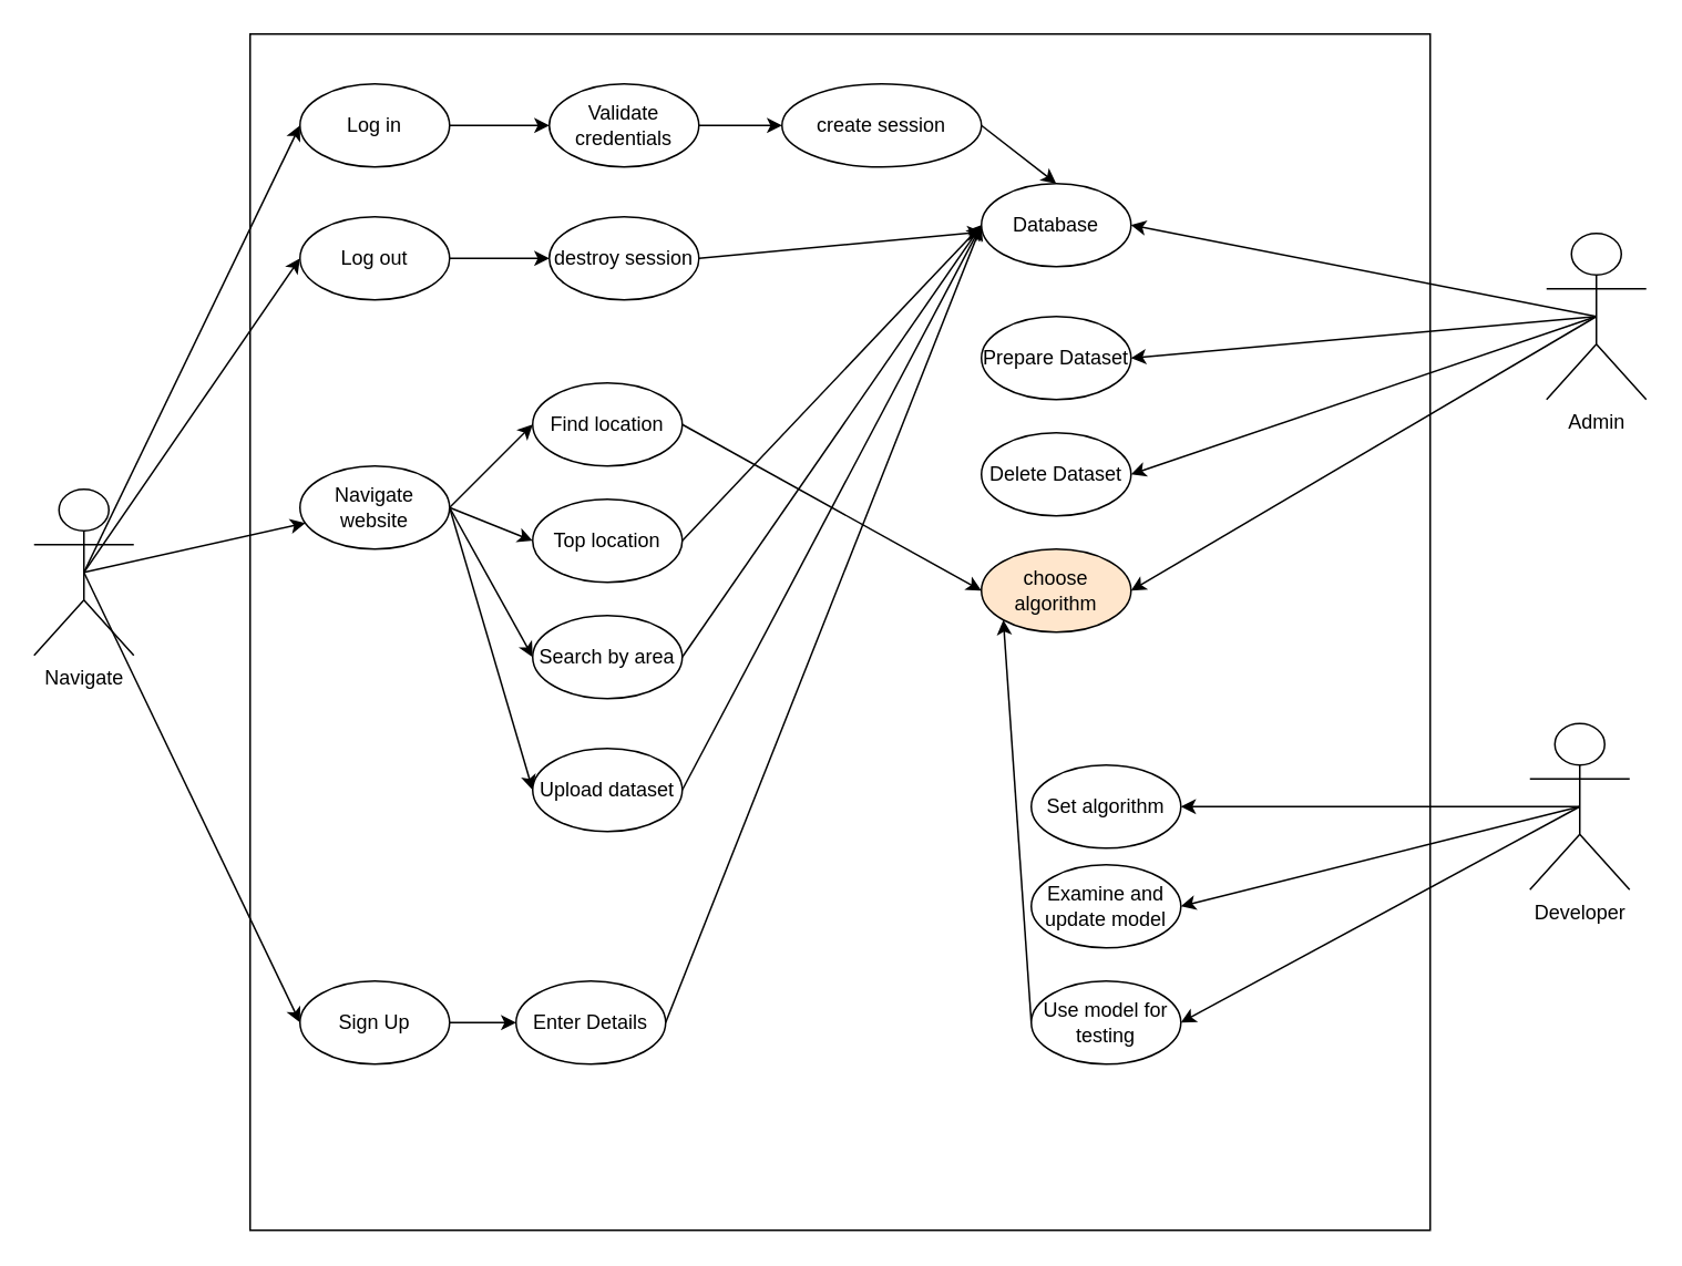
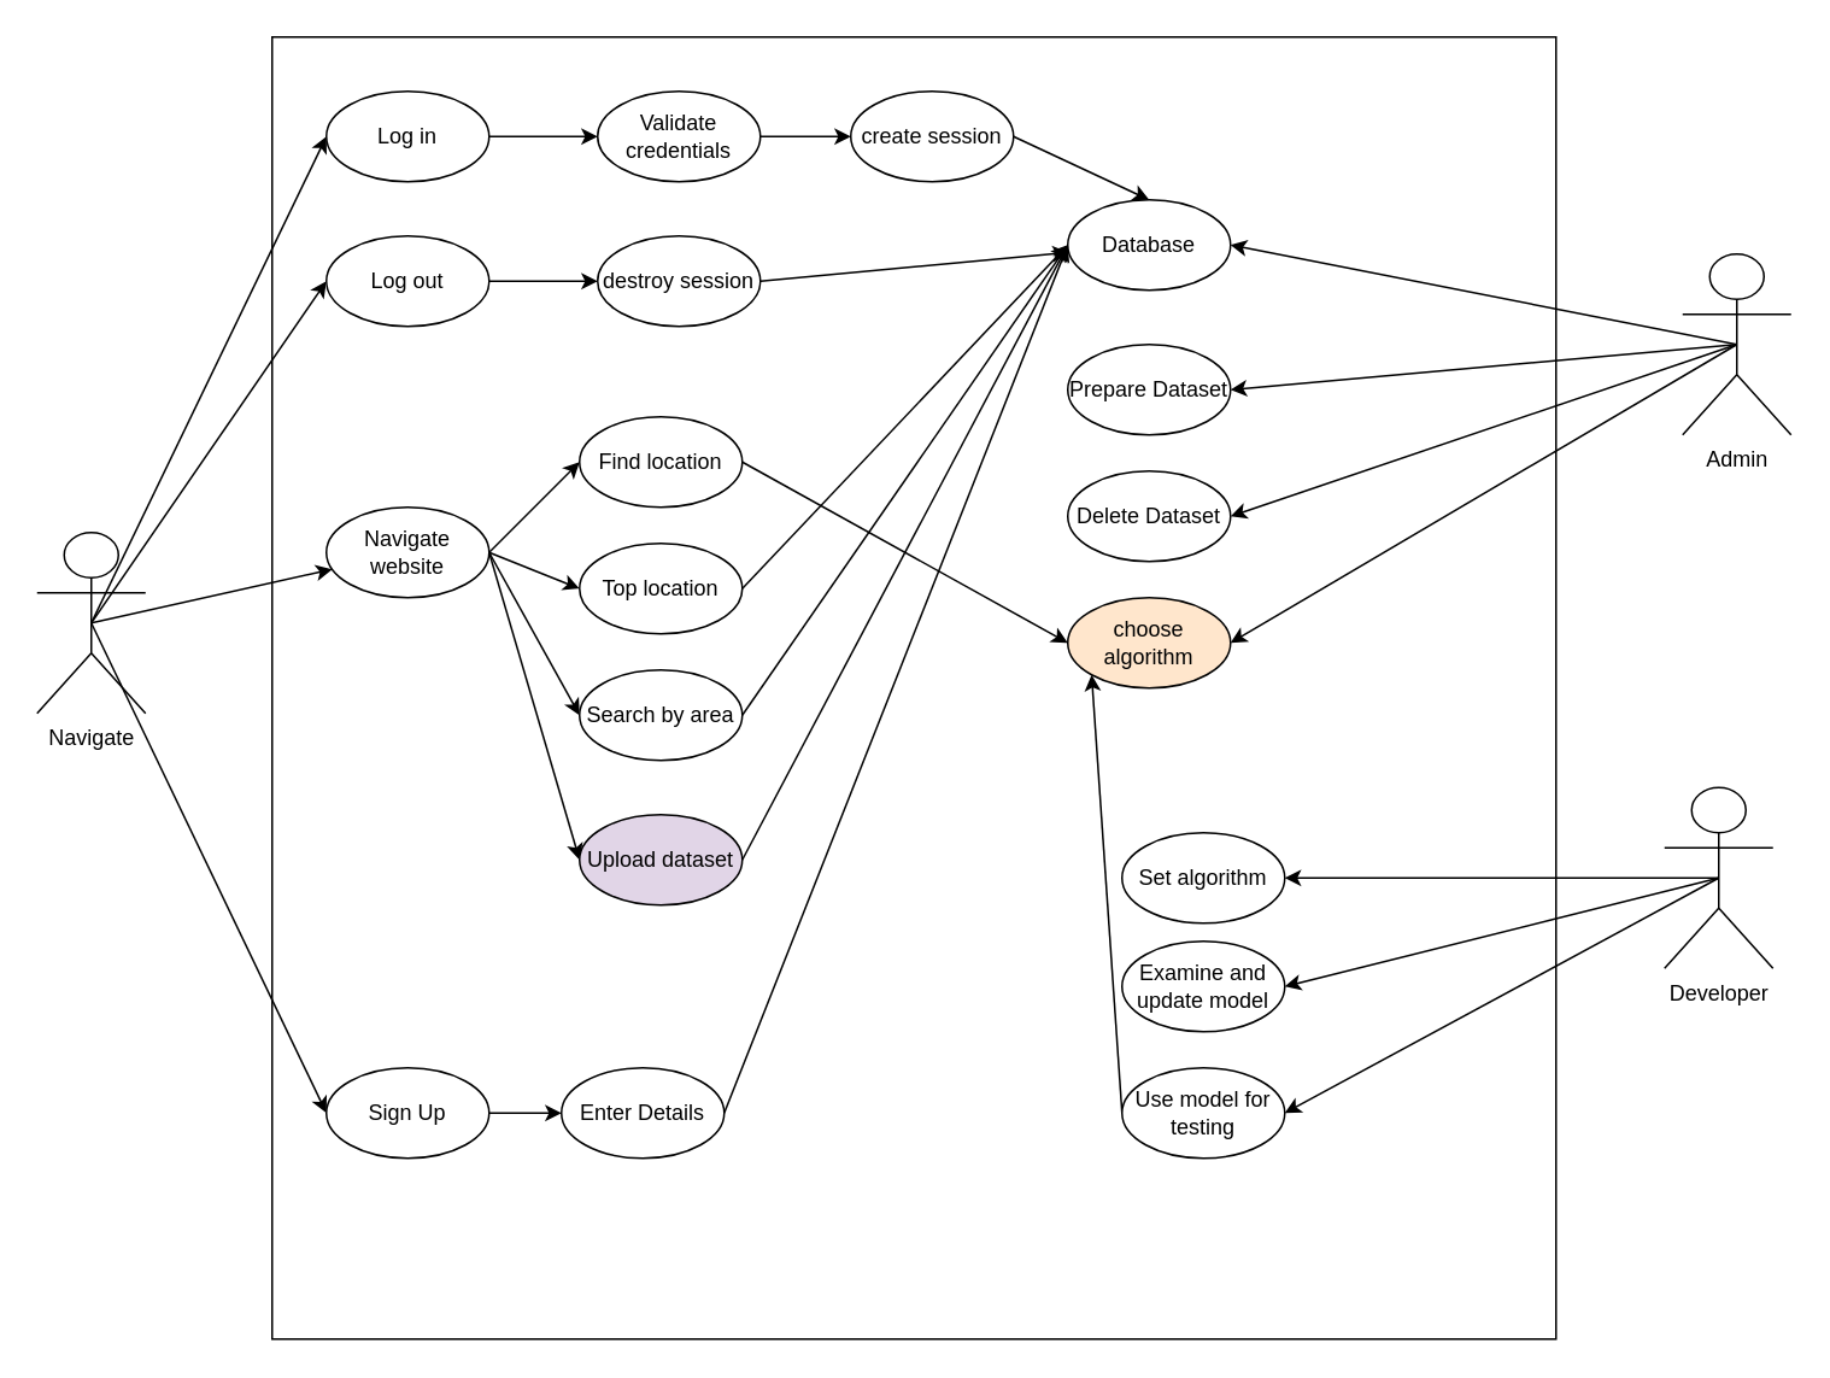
  <mxCell id="0" />
  <mxCell id="1" parent="0" />
  <mxCell id="2" value="" style="rounded=0;whiteSpace=wrap;html=1;" vertex="1" parent="1"><mxGeometry x="150" y="20" width="710" height="720" as="geometry" /></mxCell>
  <mxCell id="3" style="edgeStyle=none;rounded=0;orthogonalLoop=1;jettySize=auto;html=1;exitX=1;exitY=0.5;exitDx=0;exitDy=0;entryX=0;entryY=0.5;entryDx=0;entryDy=0;" edge="1" parent="1" source="7" target="19"><mxGeometry relative="1" as="geometry" /></mxCell>
  <mxCell id="4" style="edgeStyle=none;rounded=0;orthogonalLoop=1;jettySize=auto;html=1;exitX=1;exitY=0.5;exitDx=0;exitDy=0;entryX=0;entryY=0.5;entryDx=0;entryDy=0;" edge="1" parent="1" source="7" target="21"><mxGeometry relative="1" as="geometry" /></mxCell>
  <mxCell id="5" style="edgeStyle=none;rounded=0;orthogonalLoop=1;jettySize=auto;html=1;exitX=1;exitY=0.5;exitDx=0;exitDy=0;entryX=0;entryY=0.5;entryDx=0;entryDy=0;" edge="1" parent="1" source="7" target="23"><mxGeometry relative="1" as="geometry" /></mxCell>
  <mxCell id="6" style="edgeStyle=none;rounded=0;orthogonalLoop=1;jettySize=auto;html=1;exitX=1;exitY=0.5;exitDx=0;exitDy=0;entryX=0;entryY=0.5;entryDx=0;entryDy=0;" edge="1" parent="1" source="7" target="26"><mxGeometry relative="1" as="geometry" /></mxCell>
  <mxCell id="7" value="Navigate website" style="ellipse;whiteSpace=wrap;html=1;" vertex="1" parent="1"><mxGeometry x="180" y="280" width="90" height="50" as="geometry" /></mxCell>
  <mxCell id="8" style="edgeStyle=none;rounded=0;orthogonalLoop=1;jettySize=auto;html=1;exitX=1;exitY=0.5;exitDx=0;exitDy=0;entryX=0;entryY=0.5;entryDx=0;entryDy=0;" edge="1" parent="1" source="9" target="17"><mxGeometry relative="1" as="geometry" /></mxCell>
  <mxCell id="9" value="Log out" style="ellipse;whiteSpace=wrap;html=1;" vertex="1" parent="1"><mxGeometry x="180" y="130" width="90" height="50" as="geometry" /></mxCell>
  <mxCell id="10" style="edgeStyle=none;rounded=0;orthogonalLoop=1;jettySize=auto;html=1;exitX=1;exitY=0.5;exitDx=0;exitDy=0;entryX=0;entryY=0.5;entryDx=0;entryDy=0;" edge="1" parent="1" source="11" target="13"><mxGeometry relative="1" as="geometry" /></mxCell>
  <mxCell id="11" value="Log in" style="ellipse;whiteSpace=wrap;html=1;" vertex="1" parent="1"><mxGeometry x="180" y="50" width="90" height="50" as="geometry" /></mxCell>
  <mxCell id="12" style="edgeStyle=none;rounded=0;orthogonalLoop=1;jettySize=auto;html=1;exitX=1;exitY=0.5;exitDx=0;exitDy=0;" edge="1" parent="1" source="13" target="15"><mxGeometry relative="1" as="geometry" /></mxCell>
  <mxCell id="13" value="Validate credentials" style="ellipse;whiteSpace=wrap;html=1;" vertex="1" parent="1"><mxGeometry x="330" y="50" width="90" height="50" as="geometry" /></mxCell>
  <mxCell id="14" style="edgeStyle=none;rounded=0;orthogonalLoop=1;jettySize=auto;html=1;exitX=1;exitY=0.5;exitDx=0;exitDy=0;entryX=0.5;entryY=0;entryDx=0;entryDy=0;" edge="1" parent="1" source="15" target="24"><mxGeometry relative="1" as="geometry" /></mxCell>
- <mxCell id="15" value="create session" style="ellipse;whiteSpace=wrap;html=1;" vertex="1" parent="1"><mxGeometry x="470" y="50" width="120" height="50" as="geometry" /></mxCell>
+ <mxCell id="15" value="create session" style="ellipse;whiteSpace=wrap;html=1;" vertex="1" parent="1"><mxGeometry x="470" y="50" width="90" height="50" as="geometry" /></mxCell>
  <mxCell id="16" style="edgeStyle=none;rounded=0;orthogonalLoop=1;jettySize=auto;html=1;exitX=1;exitY=0.5;exitDx=0;exitDy=0;" edge="1" parent="1" source="17" target="24"><mxGeometry relative="1" as="geometry" /></mxCell>
  <mxCell id="17" value="destroy session" style="ellipse;whiteSpace=wrap;html=1;" vertex="1" parent="1"><mxGeometry x="330" y="130" width="90" height="50" as="geometry" /></mxCell>
  <mxCell id="18" style="edgeStyle=none;rounded=0;orthogonalLoop=1;jettySize=auto;html=1;exitX=1;exitY=0.5;exitDx=0;exitDy=0;entryX=0;entryY=0.5;entryDx=0;entryDy=0;" edge="1" parent="1" source="19" target="49"><mxGeometry relative="1" as="geometry" /></mxCell>
  <mxCell id="19" value="Find location" style="ellipse;whiteSpace=wrap;html=1;" vertex="1" parent="1"><mxGeometry x="320" y="230" width="90" height="50" as="geometry" /></mxCell>
  <mxCell id="20" style="edgeStyle=none;rounded=0;orthogonalLoop=1;jettySize=auto;html=1;exitX=1;exitY=0.5;exitDx=0;exitDy=0;entryX=0;entryY=0.5;entryDx=0;entryDy=0;" edge="1" parent="1" source="21" target="24"><mxGeometry relative="1" as="geometry" /></mxCell>
  <mxCell id="21" value="Top location" style="ellipse;whiteSpace=wrap;html=1;" vertex="1" parent="1"><mxGeometry x="320" y="300" width="90" height="50" as="geometry" /></mxCell>
  <mxCell id="22" style="edgeStyle=none;rounded=0;orthogonalLoop=1;jettySize=auto;html=1;exitX=1;exitY=0.5;exitDx=0;exitDy=0;entryX=0;entryY=0.5;entryDx=0;entryDy=0;" edge="1" parent="1" source="23" target="24"><mxGeometry relative="1" as="geometry" /></mxCell>
  <mxCell id="23" value="Search by area" style="ellipse;whiteSpace=wrap;html=1;" vertex="1" parent="1"><mxGeometry x="320" y="370" width="90" height="50" as="geometry" /></mxCell>
  <mxCell id="24" value="Database" style="ellipse;whiteSpace=wrap;html=1;" vertex="1" parent="1"><mxGeometry x="590" y="110" width="90" height="50" as="geometry" /></mxCell>
  <mxCell id="25" style="edgeStyle=none;rounded=0;orthogonalLoop=1;jettySize=auto;html=1;exitX=1;exitY=0.5;exitDx=0;exitDy=0;entryX=0;entryY=0.5;entryDx=0;entryDy=0;" edge="1" parent="1" source="26" target="24"><mxGeometry relative="1" as="geometry" /></mxCell>
- <mxCell id="26" value="Upload dataset" style="ellipse;whiteSpace=wrap;html=1;" vertex="1" parent="1"><mxGeometry x="320" y="450" width="90" height="50" as="geometry" /></mxCell>
+ <mxCell id="26" value="Upload dataset" style="ellipse;whiteSpace=wrap;html=1;fillColor=#e1d5e7;" vertex="1" parent="1"><mxGeometry x="320" y="450" width="90" height="50" as="geometry" /></mxCell>
  <mxCell id="27" value="Prepare Dataset" style="ellipse;whiteSpace=wrap;html=1;" vertex="1" parent="1"><mxGeometry x="590" y="190" width="90" height="50" as="geometry" /></mxCell>
  <mxCell id="28" value="Delete Dataset" style="ellipse;whiteSpace=wrap;html=1;" vertex="1" parent="1"><mxGeometry x="590" y="260" width="90" height="50" as="geometry" /></mxCell>
  <mxCell id="29" value="Set algorithm" style="ellipse;whiteSpace=wrap;html=1;" vertex="1" parent="1"><mxGeometry x="620" y="460" width="90" height="50" as="geometry" /></mxCell>
  <mxCell id="30" value="Examine and update model" style="ellipse;whiteSpace=wrap;html=1;" vertex="1" parent="1"><mxGeometry x="620" y="520" width="90" height="50" as="geometry" /></mxCell>
  <mxCell id="31" style="edgeStyle=none;rounded=0;orthogonalLoop=1;jettySize=auto;html=1;exitX=0;exitY=0.5;exitDx=0;exitDy=0;entryX=0;entryY=1;entryDx=0;entryDy=0;" edge="1" parent="1" source="32" target="49"><mxGeometry relative="1" as="geometry" /></mxCell>
  <mxCell id="32" value="Use model for testing" style="ellipse;whiteSpace=wrap;html=1;" vertex="1" parent="1"><mxGeometry x="620" y="590" width="90" height="50" as="geometry" /></mxCell>
  <mxCell id="33" style="rounded=0;orthogonalLoop=1;jettySize=auto;html=1;exitX=0.5;exitY=0.5;exitDx=0;exitDy=0;exitPerimeter=0;" edge="1" parent="1" source="37" target="7"><mxGeometry relative="1" as="geometry" /></mxCell>
  <mxCell id="34" style="edgeStyle=none;rounded=0;orthogonalLoop=1;jettySize=auto;html=1;exitX=0.5;exitY=0.5;exitDx=0;exitDy=0;exitPerimeter=0;entryX=0;entryY=0.5;entryDx=0;entryDy=0;" edge="1" parent="1" source="37" target="11"><mxGeometry relative="1" as="geometry" /></mxCell>
  <mxCell id="35" style="edgeStyle=none;rounded=0;orthogonalLoop=1;jettySize=auto;html=1;exitX=0.5;exitY=0.5;exitDx=0;exitDy=0;exitPerimeter=0;entryX=0;entryY=0.5;entryDx=0;entryDy=0;" edge="1" parent="1" source="37" target="9"><mxGeometry relative="1" as="geometry" /></mxCell>
  <mxCell id="36" style="edgeStyle=none;rounded=0;orthogonalLoop=1;jettySize=auto;html=1;exitX=0.5;exitY=0.5;exitDx=0;exitDy=0;exitPerimeter=0;entryX=0;entryY=0.5;entryDx=0;entryDy=0;" edge="1" parent="1" source="37" target="48"><mxGeometry relative="1" as="geometry" /></mxCell>
  <mxCell id="37" value="Navigate" style="shape=umlActor;verticalLabelPosition=bottom;verticalAlign=top;html=1;outlineConnect=0;" vertex="1" parent="1"><mxGeometry x="20" y="294" width="60" height="100" as="geometry" /></mxCell>
  <mxCell id="38" style="edgeStyle=none;rounded=0;orthogonalLoop=1;jettySize=auto;html=1;exitX=0.5;exitY=0.5;exitDx=0;exitDy=0;exitPerimeter=0;entryX=1;entryY=0.5;entryDx=0;entryDy=0;" edge="1" parent="1" source="42" target="24"><mxGeometry relative="1" as="geometry" /></mxCell>
  <mxCell id="39" style="edgeStyle=none;rounded=0;orthogonalLoop=1;jettySize=auto;html=1;exitX=0.5;exitY=0.5;exitDx=0;exitDy=0;exitPerimeter=0;entryX=1;entryY=0.5;entryDx=0;entryDy=0;" edge="1" parent="1" source="42" target="27"><mxGeometry relative="1" as="geometry" /></mxCell>
  <mxCell id="40" style="edgeStyle=none;rounded=0;orthogonalLoop=1;jettySize=auto;html=1;exitX=0.5;exitY=0.5;exitDx=0;exitDy=0;exitPerimeter=0;entryX=1;entryY=0.5;entryDx=0;entryDy=0;" edge="1" parent="1" source="42" target="28"><mxGeometry relative="1" as="geometry" /></mxCell>
  <mxCell id="41" style="edgeStyle=none;rounded=0;orthogonalLoop=1;jettySize=auto;html=1;exitX=0.5;exitY=0.5;exitDx=0;exitDy=0;exitPerimeter=0;entryX=1;entryY=0.5;entryDx=0;entryDy=0;" edge="1" parent="1" source="42" target="49"><mxGeometry relative="1" as="geometry" /></mxCell>
  <mxCell id="42" value="Admin" style="shape=umlActor;verticalLabelPosition=bottom;verticalAlign=top;html=1;outlineConnect=0;" vertex="1" parent="1"><mxGeometry x="930" y="140" width="60" height="100" as="geometry" /></mxCell>
  <mxCell id="43" style="edgeStyle=none;rounded=0;orthogonalLoop=1;jettySize=auto;html=1;exitX=0.5;exitY=0.5;exitDx=0;exitDy=0;exitPerimeter=0;" edge="1" parent="1" source="46" target="29"><mxGeometry relative="1" as="geometry" /></mxCell>
  <mxCell id="44" style="edgeStyle=none;rounded=0;orthogonalLoop=1;jettySize=auto;html=1;exitX=0.5;exitY=0.5;exitDx=0;exitDy=0;exitPerimeter=0;entryX=1;entryY=0.5;entryDx=0;entryDy=0;" edge="1" parent="1" source="46" target="30"><mxGeometry relative="1" as="geometry" /></mxCell>
  <mxCell id="45" style="edgeStyle=none;rounded=0;orthogonalLoop=1;jettySize=auto;html=1;exitX=0.5;exitY=0.5;exitDx=0;exitDy=0;exitPerimeter=0;entryX=1;entryY=0.5;entryDx=0;entryDy=0;" edge="1" parent="1" source="46" target="32"><mxGeometry relative="1" as="geometry" /></mxCell>
  <mxCell id="46" value="Developer" style="shape=umlActor;verticalLabelPosition=bottom;verticalAlign=top;html=1;outlineConnect=0;" vertex="1" parent="1"><mxGeometry x="920" y="435" width="60" height="100" as="geometry" /></mxCell>
  <mxCell id="47" style="edgeStyle=none;rounded=0;orthogonalLoop=1;jettySize=auto;html=1;exitX=1;exitY=0.5;exitDx=0;exitDy=0;entryX=0;entryY=0.5;entryDx=0;entryDy=0;" edge="1" parent="1" source="48" target="51"><mxGeometry relative="1" as="geometry" /></mxCell>
  <mxCell id="48" value="Sign Up" style="ellipse;whiteSpace=wrap;html=1;" vertex="1" parent="1"><mxGeometry x="180" y="590" width="90" height="50" as="geometry" /></mxCell>
  <mxCell id="49" value="choose algorithm" style="ellipse;whiteSpace=wrap;html=1;fillColor=#ffe6cc;" vertex="1" parent="1"><mxGeometry x="590" y="330" width="90" height="50" as="geometry" /></mxCell>
  <mxCell id="50" style="edgeStyle=none;rounded=0;orthogonalLoop=1;jettySize=auto;html=1;exitX=1;exitY=0.5;exitDx=0;exitDy=0;entryX=0;entryY=0.5;entryDx=0;entryDy=0;" edge="1" parent="1" source="51" target="24"><mxGeometry relative="1" as="geometry" /></mxCell>
  <mxCell id="51" value="Enter Details" style="ellipse;whiteSpace=wrap;html=1;" vertex="1" parent="1"><mxGeometry x="310" y="590" width="90" height="50" as="geometry" /></mxCell>
